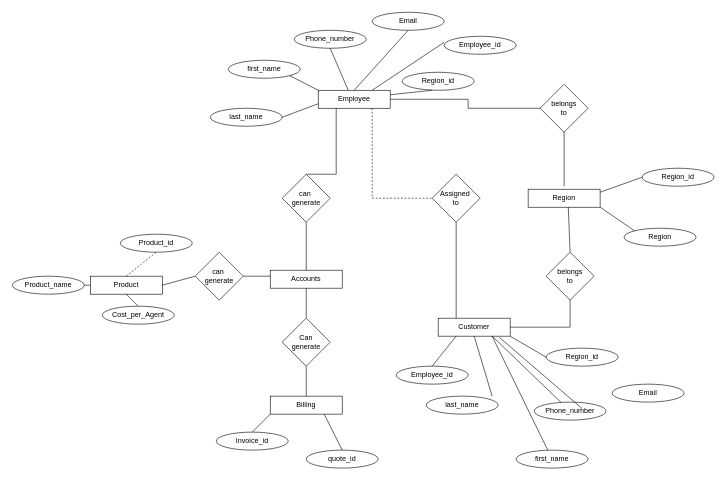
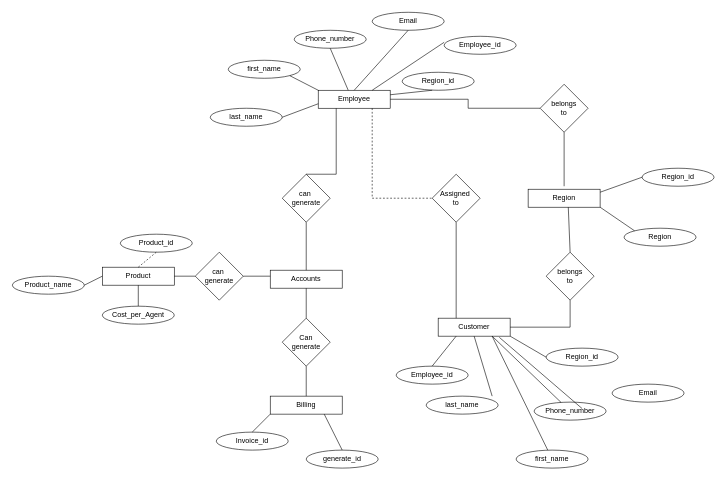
  <mxCell id="0" />
  <mxCell id="1" parent="0" />
- <mxCell id="2" value="Product" style="rounded=0;whiteSpace=wrap;html=1;" vertex="1" parent="1"><mxGeometry x="150" y="460" width="120" height="30" as="geometry" /></mxCell>
+ <mxCell id="2" value="Product" style="rounded=0;whiteSpace=wrap;html=1;" vertex="1" parent="1"><mxGeometry x="170" y="445" width="120" height="30" as="geometry" /></mxCell>
  <mxCell id="3" value="Employee" style="rounded=0;whiteSpace=wrap;html=1;" vertex="1" parent="1"><mxGeometry x="530" y="150" width="120" height="30" as="geometry" /></mxCell>
  <mxCell id="4" value="Accounts" style="rounded=0;whiteSpace=wrap;html=1;" vertex="1" parent="1"><mxGeometry x="450" y="450" width="120" height="30" as="geometry" /></mxCell>
  <mxCell id="5" value="Customer&lt;br&gt;" style="rounded=0;whiteSpace=wrap;html=1;" vertex="1" parent="1"><mxGeometry x="730" y="530" width="120" height="30" as="geometry" /></mxCell>
  <mxCell id="6" value="can&amp;nbsp;&lt;br&gt;generate" style="rhombus;whiteSpace=wrap;html=1;" vertex="1" parent="1"><mxGeometry x="470" y="290" width="80" height="80" as="geometry" /></mxCell>
  <mxCell id="7" value="Region" style="rounded=0;whiteSpace=wrap;html=1;" vertex="1" parent="1"><mxGeometry x="880" y="315" width="120" height="30" as="geometry" /></mxCell>
  <mxCell id="8" value="belongs &lt;br&gt;to" style="rhombus;whiteSpace=wrap;html=1;" vertex="1" parent="1"><mxGeometry x="900" y="140" width="80" height="80" as="geometry" /></mxCell>
  <mxCell id="9" value="" style="endArrow=none;html=1;rounded=0;" edge="1" parent="1" target="8"><mxGeometry width="50" height="50" relative="1" as="geometry"><mxPoint x="940" y="310" as="sourcePoint" /><mxPoint x="840" y="410" as="targetPoint" /></mxGeometry></mxCell>
  <mxCell id="10" value="" style="endArrow=none;html=1;rounded=0;entryX=1;entryY=0.5;entryDx=0;entryDy=0;" edge="1" parent="1" source="8" target="3"><mxGeometry width="50" height="50" relative="1" as="geometry"><mxPoint x="710" y="220" as="sourcePoint" /><mxPoint x="650" y="145" as="targetPoint" /><Array as="points"><mxPoint x="780" y="180" /><mxPoint x="780" y="165" /></Array></mxGeometry></mxCell>
  <mxCell id="11" value="" style="endArrow=none;html=1;rounded=0;entryX=0.5;entryY=1;entryDx=0;entryDy=0;" edge="1" parent="1" target="6"><mxGeometry width="50" height="50" relative="1" as="geometry"><mxPoint x="510" y="450" as="sourcePoint" /><mxPoint x="520" y="470" as="targetPoint" /></mxGeometry></mxCell>
  <mxCell id="12" value="Can&lt;br&gt;generate" style="rhombus;whiteSpace=wrap;html=1;" vertex="1" parent="1"><mxGeometry x="470" y="530" width="80" height="80" as="geometry" /></mxCell>
  <mxCell id="13" value="" style="endArrow=none;html=1;rounded=0;entryX=0.5;entryY=1;entryDx=0;entryDy=0;exitX=0.5;exitY=0;exitDx=0;exitDy=0;" edge="1" parent="1" source="12" target="4"><mxGeometry width="50" height="50" relative="1" as="geometry"><mxPoint x="450" y="580" as="sourcePoint" /><mxPoint x="500" y="530" as="targetPoint" /></mxGeometry></mxCell>
  <mxCell id="14" value="Billing" style="rounded=0;whiteSpace=wrap;html=1;" vertex="1" parent="1"><mxGeometry x="450" y="660" width="120" height="30" as="geometry" /></mxCell>
  <mxCell id="15" value="" style="endArrow=none;html=1;rounded=0;entryX=0.5;entryY=1;entryDx=0;entryDy=0;exitX=0.5;exitY=0;exitDx=0;exitDy=0;" edge="1" parent="1" source="14" target="12"><mxGeometry width="50" height="50" relative="1" as="geometry"><mxPoint x="560" y="680" as="sourcePoint" /><mxPoint x="610" y="630" as="targetPoint" /></mxGeometry></mxCell>
  <mxCell id="16" value="belongs &lt;br&gt;to" style="rhombus;whiteSpace=wrap;html=1;" vertex="1" parent="1"><mxGeometry x="910" y="420" width="80" height="80" as="geometry" /></mxCell>
  <mxCell id="17" value="" style="endArrow=none;html=1;rounded=0;entryX=0.5;entryY=1;entryDx=0;entryDy=0;exitX=1;exitY=0.5;exitDx=0;exitDy=0;" edge="1" parent="1" source="5" target="16"><mxGeometry width="50" height="50" relative="1" as="geometry"><mxPoint x="910" y="540" as="sourcePoint" /><mxPoint x="909" y="380" as="targetPoint" /><Array as="points"><mxPoint x="950" y="545" /></Array></mxGeometry></mxCell>
  <mxCell id="18" value="" style="endArrow=none;html=1;rounded=0;entryX=0.558;entryY=1;entryDx=0;entryDy=0;exitX=0.5;exitY=0;exitDx=0;exitDy=0;entryPerimeter=0;" edge="1" parent="1" source="16" target="7"><mxGeometry width="50" height="50" relative="1" as="geometry"><mxPoint x="930" y="370" as="sourcePoint" /><mxPoint x="929" y="210" as="targetPoint" /></mxGeometry></mxCell>
  <mxCell id="19" value="Assigned&amp;nbsp;&lt;br&gt;to" style="rhombus;whiteSpace=wrap;html=1;" vertex="1" parent="1"><mxGeometry x="720" y="290" width="80" height="80" as="geometry" /></mxCell>
  <mxCell id="20" value="" style="endArrow=none;html=1;rounded=0;entryX=0.5;entryY=1;entryDx=0;entryDy=0;exitX=0.25;exitY=0;exitDx=0;exitDy=0;" edge="1" parent="1" source="5" target="19"><mxGeometry width="50" height="50" relative="1" as="geometry"><mxPoint x="730" y="460" as="sourcePoint" /><mxPoint x="780" y="410" as="targetPoint" /></mxGeometry></mxCell>
  <mxCell id="21" value="" style="endArrow=none;html=1;rounded=0;entryX=0;entryY=0.5;entryDx=0;entryDy=0;exitX=0.75;exitY=1;exitDx=0;exitDy=0;dashed=1;" edge="1" parent="1" source="3" target="19"><mxGeometry width="50" height="50" relative="1" as="geometry"><mxPoint x="660" y="310" as="sourcePoint" /><mxPoint x="710" y="260" as="targetPoint" /><Array as="points"><mxPoint x="620" y="330" /></Array></mxGeometry></mxCell>
  <mxCell id="22" value="" style="endArrow=none;html=1;rounded=0;exitX=0.5;exitY=0;exitDx=0;exitDy=0;entryX=0.25;entryY=1;entryDx=0;entryDy=0;" edge="1" parent="1" source="6" target="3"><mxGeometry width="50" height="50" relative="1" as="geometry"><mxPoint x="510" y="240" as="sourcePoint" /><mxPoint x="640" y="240" as="targetPoint" /><Array as="points"><mxPoint x="560" y="290" /></Array></mxGeometry></mxCell>
  <mxCell id="23" value="can&amp;nbsp;&lt;br&gt;generate" style="rhombus;whiteSpace=wrap;html=1;" vertex="1" parent="1"><mxGeometry x="325" y="420" width="80" height="80" as="geometry" /></mxCell>
  <mxCell id="24" value="" style="endArrow=none;html=1;rounded=0;entryX=0;entryY=0.5;entryDx=0;entryDy=0;exitX=1;exitY=0.5;exitDx=0;exitDy=0;" edge="1" parent="1" source="2" target="23"><mxGeometry width="50" height="50" relative="1" as="geometry"><mxPoint x="290" y="560" as="sourcePoint" /><mxPoint x="340" y="510" as="targetPoint" /></mxGeometry></mxCell>
  <mxCell id="25" value="" style="endArrow=none;html=1;rounded=0;exitX=1;exitY=0.5;exitDx=0;exitDy=0;" edge="1" parent="1" source="23"><mxGeometry width="50" height="50" relative="1" as="geometry"><mxPoint x="370" y="550" as="sourcePoint" /><mxPoint x="450" y="460" as="targetPoint" /></mxGeometry></mxCell>
  <mxCell id="26" value="Invoice_id" style="ellipse;whiteSpace=wrap;html=1;" vertex="1" parent="1"><mxGeometry x="360" y="720" width="120" height="30" as="geometry" /></mxCell>
- <mxCell id="27" value="quote_id" style="ellipse;whiteSpace=wrap;html=1;" vertex="1" parent="1"><mxGeometry x="510" y="750" width="120" height="30" as="geometry" /></mxCell>
+ <mxCell id="27" value="generate_id" style="ellipse;whiteSpace=wrap;html=1;" vertex="1" parent="1"><mxGeometry x="510" y="750" width="120" height="30" as="geometry" /></mxCell>
  <mxCell id="28" value="" style="endArrow=none;html=1;rounded=0;entryX=0;entryY=1;entryDx=0;entryDy=0;exitX=0.5;exitY=0;exitDx=0;exitDy=0;" edge="1" parent="1" source="26" target="14"><mxGeometry width="50" height="50" relative="1" as="geometry"><mxPoint x="410" y="710" as="sourcePoint" /><mxPoint x="460" y="660" as="targetPoint" /></mxGeometry></mxCell>
  <mxCell id="29" value="" style="endArrow=none;html=1;rounded=0;entryX=0.75;entryY=1;entryDx=0;entryDy=0;exitX=0.5;exitY=0;exitDx=0;exitDy=0;" edge="1" parent="1" source="27" target="14"><mxGeometry width="50" height="50" relative="1" as="geometry"><mxPoint x="600" y="770" as="sourcePoint" /><mxPoint x="650" y="720" as="targetPoint" /></mxGeometry></mxCell>
  <mxCell id="30" value="Region_id" style="ellipse;whiteSpace=wrap;html=1;" vertex="1" parent="1"><mxGeometry x="1070" y="280" width="120" height="30" as="geometry" /></mxCell>
  <mxCell id="31" value="Region" style="ellipse;whiteSpace=wrap;html=1;" vertex="1" parent="1"><mxGeometry x="1040" y="380" width="120" height="30" as="geometry" /></mxCell>
  <mxCell id="32" value="" style="endArrow=none;html=1;rounded=0;entryX=0;entryY=0;entryDx=0;entryDy=0;exitX=1;exitY=1;exitDx=0;exitDy=0;" edge="1" parent="1" source="7" target="31"><mxGeometry width="50" height="50" relative="1" as="geometry"><mxPoint x="1000" y="370" as="sourcePoint" /><mxPoint x="1050" y="320" as="targetPoint" /></mxGeometry></mxCell>
  <mxCell id="33" value="" style="endArrow=none;html=1;rounded=0;entryX=0;entryY=0.5;entryDx=0;entryDy=0;" edge="1" parent="1" target="30"><mxGeometry width="50" height="50" relative="1" as="geometry"><mxPoint x="1000" y="320" as="sourcePoint" /><mxPoint x="1050" y="270" as="targetPoint" /></mxGeometry></mxCell>
  <mxCell id="34" value="last_name" style="ellipse;whiteSpace=wrap;html=1;" vertex="1" parent="1"><mxGeometry x="350" y="180" width="120" height="30" as="geometry" /></mxCell>
  <mxCell id="35" value="first_name" style="ellipse;whiteSpace=wrap;html=1;" vertex="1" parent="1"><mxGeometry x="380" y="100" width="120" height="30" as="geometry" /></mxCell>
  <mxCell id="36" value="Phone_number" style="ellipse;whiteSpace=wrap;html=1;" vertex="1" parent="1"><mxGeometry x="490" y="50" width="120" height="30" as="geometry" /></mxCell>
  <mxCell id="37" value="Region_id" style="ellipse;whiteSpace=wrap;html=1;" vertex="1" parent="1"><mxGeometry x="670" y="120" width="120" height="30" as="geometry" /></mxCell>
  <mxCell id="38" value="Email" style="ellipse;whiteSpace=wrap;html=1;" vertex="1" parent="1"><mxGeometry x="620" y="20" width="120" height="30" as="geometry" /></mxCell>
  <mxCell id="39" value="Employee_id" style="ellipse;whiteSpace=wrap;html=1;" vertex="1" parent="1"><mxGeometry x="740" width="120" height="30" as="geometry" y="60" /></mxCell>
  <mxCell id="40" value="" style="endArrow=none;html=1;rounded=0;entryX=0.5;entryY=1;entryDx=0;entryDy=0;" edge="1" parent="1" target="36"><mxGeometry width="50" height="50" relative="1" as="geometry"><mxPoint x="580" y="150" as="sourcePoint" /><mxPoint x="630" y="100" as="targetPoint" /></mxGeometry></mxCell>
  <mxCell id="41" value="" style="endArrow=none;html=1;rounded=0;entryX=1;entryY=1;entryDx=0;entryDy=0;exitX=0;exitY=0;exitDx=0;exitDy=0;" edge="1" parent="1" source="3" target="35"><mxGeometry width="50" height="50" relative="1" as="geometry"><mxPoint x="500" y="190" as="sourcePoint" /><mxPoint x="550" y="140" as="targetPoint" /></mxGeometry></mxCell>
  <mxCell id="42" value="" style="endArrow=none;html=1;rounded=0;exitX=1;exitY=0.5;exitDx=0;exitDy=0;entryX=0;entryY=0.75;entryDx=0;entryDy=0;" edge="1" parent="1" source="34" target="3"><mxGeometry width="50" height="50" relative="1" as="geometry"><mxPoint x="510" y="240" as="sourcePoint" /><mxPoint x="560" y="190" as="targetPoint" /></mxGeometry></mxCell>
  <mxCell id="43" value="" style="endArrow=none;html=1;rounded=0;entryX=0.5;entryY=1;entryDx=0;entryDy=0;exitX=0.5;exitY=0;exitDx=0;exitDy=0;" edge="1" parent="1" source="3" target="38"><mxGeometry width="50" height="50" relative="1" as="geometry"><mxPoint x="640" y="130" as="sourcePoint" /><mxPoint x="690" y="80" as="targetPoint" /></mxGeometry></mxCell>
  <mxCell id="44" value="" style="endArrow=none;html=1;rounded=0;exitX=1;exitY=0.25;exitDx=0;exitDy=0;" edge="1" parent="1" source="3"><mxGeometry width="50" height="50" relative="1" as="geometry"><mxPoint x="670" y="200" as="sourcePoint" /><mxPoint x="720" y="150" as="targetPoint" /></mxGeometry></mxCell>
  <mxCell id="45" value="" style="endArrow=none;html=1;rounded=0;exitX=0.75;exitY=0;exitDx=0;exitDy=0;" edge="1" parent="1" source="3"><mxGeometry width="50" height="50" relative="1" as="geometry"><mxPoint x="660" y="140" as="sourcePoint" /><mxPoint x="740" y="70" as="targetPoint" /></mxGeometry></mxCell>
  <mxCell id="46" value="Product_id" style="ellipse;whiteSpace=wrap;html=1;" vertex="1" parent="1"><mxGeometry x="200" y="390" width="120" height="30" as="geometry" /></mxCell>
  <mxCell id="47" value="Cost_per_Agent" style="ellipse;whiteSpace=wrap;html=1;" vertex="1" parent="1"><mxGeometry x="170" y="510" width="120" height="30" as="geometry" /></mxCell>
  <mxCell id="48" value="Product_name" style="ellipse;whiteSpace=wrap;html=1;" vertex="1" parent="1"><mxGeometry x="20" y="460" width="120" height="30" as="geometry" /></mxCell>
  <mxCell id="49" value="" style="endArrow=none;html=1;rounded=0;entryX=0;entryY=0.5;entryDx=0;entryDy=0;exitX=1;exitY=0.5;exitDx=0;exitDy=0;" edge="1" parent="1" source="48" target="2"><mxGeometry width="50" height="50" relative="1" as="geometry"><mxPoint x="120" y="450" as="sourcePoint" /><mxPoint x="170" y="400" as="targetPoint" /></mxGeometry></mxCell>
  <mxCell id="50" value="" style="endArrow=none;html=1;rounded=0;entryX=0.5;entryY=1;entryDx=0;entryDy=0;exitX=0.5;exitY=0;exitDx=0;exitDy=0;dashed=1;" edge="1" parent="1" source="2" target="46"><mxGeometry width="50" height="50" relative="1" as="geometry"><mxPoint x="150" y="460" as="sourcePoint" /><mxPoint x="200" y="410" as="targetPoint" /></mxGeometry></mxCell>
  <mxCell id="51" value="" style="endArrow=none;html=1;rounded=0;exitX=0.5;exitY=0;exitDx=0;exitDy=0;entryX=0.5;entryY=1;entryDx=0;entryDy=0;" edge="1" parent="1" source="47" target="2"><mxGeometry width="50" height="50" relative="1" as="geometry"><mxPoint x="260" y="530" as="sourcePoint" /><mxPoint x="310" y="480" as="targetPoint" /></mxGeometry></mxCell>
  <mxCell id="52" value="Region_id" style="ellipse;whiteSpace=wrap;html=1;" vertex="1" parent="1"><mxGeometry x="910" y="580" width="120" height="30" as="geometry" /></mxCell>
  <mxCell id="53" value="Phone_number" style="ellipse;whiteSpace=wrap;html=1;" vertex="1" parent="1"><mxGeometry x="890" y="670" width="120" height="30" as="geometry" /></mxCell>
  <mxCell id="54" value="first_name" style="ellipse;whiteSpace=wrap;html=1;" vertex="1" parent="1"><mxGeometry x="860" y="750" width="120" height="30" as="geometry" /></mxCell>
  <mxCell id="55" value="last_name" style="ellipse;whiteSpace=wrap;html=1;" vertex="1" parent="1"><mxGeometry x="710" y="660" width="120" height="30" as="geometry" /></mxCell>
  <mxCell id="56" value="Employee_id" style="ellipse;whiteSpace=wrap;html=1;" vertex="1" parent="1"><mxGeometry x="660" y="610" width="120" height="30" as="geometry" /></mxCell>
  <mxCell id="57" value="Email" style="ellipse;whiteSpace=wrap;html=1;" vertex="1" parent="1"><mxGeometry x="1020" y="640" width="120" height="30" as="geometry" /></mxCell>
  <mxCell id="58" value="" style="endArrow=none;html=1;rounded=0;entryX=0.25;entryY=1;entryDx=0;entryDy=0;exitX=0.5;exitY=0;exitDx=0;exitDy=0;" edge="1" parent="1" source="56" target="5"><mxGeometry width="50" height="50" relative="1" as="geometry"><mxPoint x="780" y="630" as="sourcePoint" /><mxPoint x="830" y="580" as="targetPoint" /></mxGeometry></mxCell>
  <mxCell id="59" value="" style="endArrow=none;html=1;rounded=0;entryX=0.5;entryY=1;entryDx=0;entryDy=0;" edge="1" parent="1" target="5"><mxGeometry width="50" height="50" relative="1" as="geometry"><mxPoint x="820" y="660" as="sourcePoint" /><mxPoint x="870" y="610" as="targetPoint" /></mxGeometry></mxCell>
  <mxCell id="60" value="" style="endArrow=none;html=1;rounded=0;entryX=1;entryY=1;entryDx=0;entryDy=0;exitX=0;exitY=0.5;exitDx=0;exitDy=0;" edge="1" parent="1" source="52" target="5"><mxGeometry width="50" height="50" relative="1" as="geometry"><mxPoint x="860" y="620" as="sourcePoint" /><mxPoint x="910" y="570" as="targetPoint" /></mxGeometry></mxCell>
  <mxCell id="61" value="" style="endArrow=none;html=1;rounded=0;entryX=0.75;entryY=1;entryDx=0;entryDy=0;" edge="1" parent="1" source="53" target="5"><mxGeometry width="50" height="50" relative="1" as="geometry"><mxPoint x="830" y="640" as="sourcePoint" /><mxPoint x="880" y="590" as="targetPoint" /></mxGeometry></mxCell>
  <mxCell id="62" value="" style="endArrow=none;html=1;rounded=0;" edge="1" parent="1" source="54"><mxGeometry width="50" height="50" relative="1" as="geometry"><mxPoint x="840" y="750" as="sourcePoint" /><mxPoint x="820" y="560" as="targetPoint" /></mxGeometry></mxCell>
  <mxCell id="63" value="" style="endArrow=none;html=1;rounded=0;exitX=0.85;exitY=1.067;exitDx=0;exitDy=0;exitPerimeter=0;" edge="1" parent="1" source="5"><mxGeometry width="50" height="50" relative="1" as="geometry"><mxPoint x="970" y="660" as="sourcePoint" /><mxPoint x="970" y="680.711" as="targetPoint" /></mxGeometry></mxCell>
